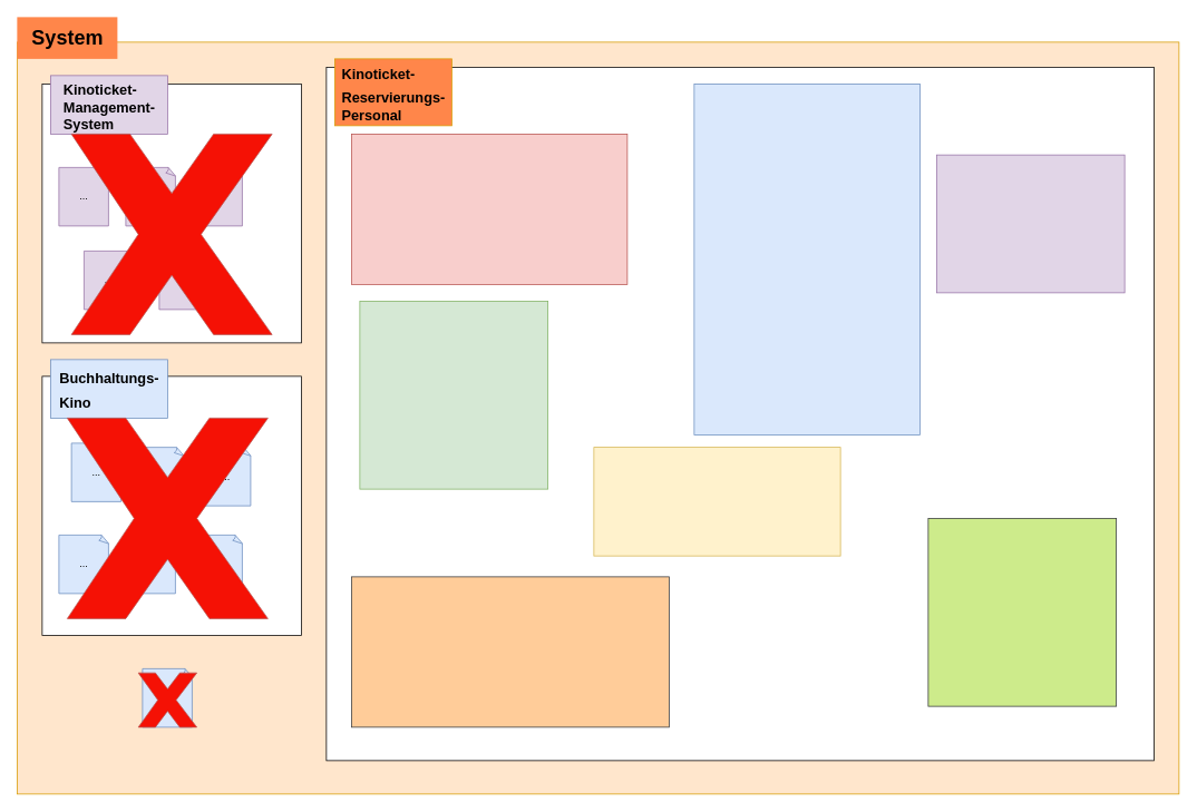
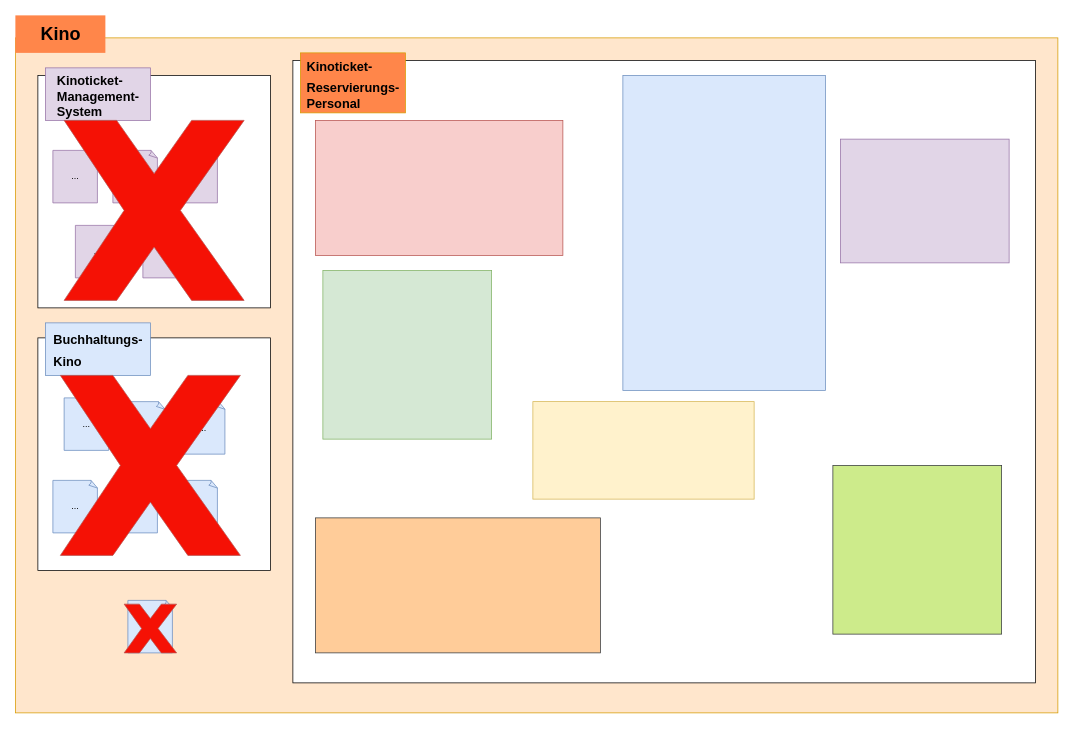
  <mxCell id="0" />
  <mxCell id="1" parent="0" />
  <mxCell id="2" value="" style="rounded=0;whiteSpace=wrap;html=1;fillColor=#ffe6cc;strokeColor=#d79b00;" vertex="1" parent="1"><mxGeometry x="20" y="50" width="1390" height="900" as="geometry" /></mxCell>
  <mxCell id="3" value="" style="whiteSpace=wrap;html=1;aspect=fixed;" vertex="1" parent="1"><mxGeometry x="50" y="100" width="310" height="310" as="geometry" /></mxCell>
  <mxCell id="4" value="" style="whiteSpace=wrap;html=1;aspect=fixed;" vertex="1" parent="1"><mxGeometry x="50" y="450" width="310" height="310" as="geometry" /></mxCell>
  <mxCell id="5" value="" style="rounded=0;whiteSpace=wrap;html=1;" vertex="1" parent="1"><mxGeometry x="390" y="80" width="990" height="830" as="geometry" /></mxCell>
- <mxCell id="6" value="System" style="text;strokeColor=none;fillColor=#FF864A;html=1;fontSize=24;fontStyle=1;verticalAlign=middle;align=center;" vertex="1" parent="1"><mxGeometry x="20" width="120" height="50" as="geometry" y="20" /></mxCell>
+ <mxCell id="6" value="Kino" style="text;strokeColor=none;fillColor=#FF864A;html=1;fontSize=24;fontStyle=1;verticalAlign=middle;align=center;" vertex="1" parent="1"><mxGeometry x="20" width="120" height="50" as="geometry" y="20" /></mxCell>
  <mxCell id="7" value="&lt;div style=&quot;text-align: left;&quot;&gt;&lt;span style=&quot;font-size: 17px; background-color: initial;&quot;&gt;Kinoticket-&lt;/span&gt;&lt;/div&gt;&lt;font style=&quot;font-size: 17px;&quot;&gt;&lt;div style=&quot;text-align: left;&quot;&gt;&lt;span style=&quot;background-color: initial;&quot;&gt;Management-&lt;/span&gt;&lt;/div&gt;&lt;div style=&quot;text-align: left;&quot;&gt;&lt;span style=&quot;background-color: initial;&quot;&gt;System&lt;/span&gt;&lt;/div&gt;&lt;/font&gt;" style="text;strokeColor=#9673a6;fillColor=#e1d5e7;html=1;fontSize=24;fontStyle=1;verticalAlign=middle;align=center;" vertex="1" parent="1"><mxGeometry x="60" y="90" width="140" height="70" as="geometry" /></mxCell>
  <mxCell id="8" value="..." style="whiteSpace=wrap;html=1;shape=mxgraph.basic.document;fillColor=#e1d5e7;strokeColor=#9673a6;" vertex="1" parent="1"><mxGeometry x="70" y="200" width="60" height="70" as="geometry" /></mxCell>
  <mxCell id="9" value="..." style="whiteSpace=wrap;html=1;shape=mxgraph.basic.document;fillColor=#e1d5e7;strokeColor=#9673a6;" vertex="1" parent="1"><mxGeometry x="150" y="200" width="60" height="70" as="geometry" /></mxCell>
  <mxCell id="10" value="..." style="whiteSpace=wrap;html=1;shape=mxgraph.basic.document;fillColor=#e1d5e7;strokeColor=#9673a6;" vertex="1" parent="1"><mxGeometry x="230" y="200" width="60" height="70" as="geometry" /></mxCell>
  <mxCell id="11" value="..." style="whiteSpace=wrap;html=1;shape=mxgraph.basic.document;fillColor=#e1d5e7;strokeColor=#9673a6;" vertex="1" parent="1"><mxGeometry x="100" y="300" width="60" height="70" as="geometry" /></mxCell>
  <mxCell id="12" value="..." style="whiteSpace=wrap;html=1;shape=mxgraph.basic.document;fillColor=#e1d5e7;strokeColor=#9673a6;" vertex="1" parent="1"><mxGeometry x="190" y="300" width="60" height="70" as="geometry" /></mxCell>
  <mxCell id="13" value="" style="verticalLabelPosition=bottom;verticalAlign=top;html=1;shape=mxgraph.basic.x;fillColor=#f51105;strokeColor=#b85450;" vertex="1" parent="1"><mxGeometry x="85" y="160" width="240" height="240" as="geometry" /></mxCell>
  <mxCell id="14" value="&lt;div style=&quot;text-align: left;&quot;&gt;&lt;span style=&quot;font-size: 17px;&quot;&gt;Buchhaltungs-&lt;/span&gt;&lt;/div&gt;&lt;div style=&quot;text-align: left;&quot;&gt;&lt;span style=&quot;font-size: 17px;&quot;&gt;Kino&lt;/span&gt;&lt;/div&gt;" style="text;strokeColor=#6c8ebf;fillColor=#dae8fc;html=1;fontSize=24;fontStyle=1;verticalAlign=middle;align=center;" vertex="1" parent="1"><mxGeometry x="60" y="430" width="140" height="70" as="geometry" /></mxCell>
  <mxCell id="15" value="..." style="whiteSpace=wrap;html=1;shape=mxgraph.basic.document;fillColor=#dae8fc;strokeColor=#6c8ebf;" vertex="1" parent="1"><mxGeometry x="85" y="530" width="60" height="70" as="geometry" /></mxCell>
  <mxCell id="16" value="..." style="whiteSpace=wrap;html=1;shape=mxgraph.basic.document;fillColor=#dae8fc;strokeColor=#6c8ebf;" vertex="1" parent="1"><mxGeometry x="230" y="640" width="60" height="70" as="geometry" /></mxCell>
  <mxCell id="17" value="..." style="whiteSpace=wrap;html=1;shape=mxgraph.basic.document;fillColor=#dae8fc;strokeColor=#6c8ebf;" vertex="1" parent="1"><mxGeometry x="150" y="640" width="60" height="70" as="geometry" /></mxCell>
  <mxCell id="18" value="..." style="whiteSpace=wrap;html=1;shape=mxgraph.basic.document;fillColor=#dae8fc;strokeColor=#6c8ebf;" vertex="1" parent="1"><mxGeometry x="70" y="640" width="60" height="70" as="geometry" /></mxCell>
  <mxCell id="19" value="..." style="whiteSpace=wrap;html=1;shape=mxgraph.basic.document;fillColor=#dae8fc;strokeColor=#6c8ebf;" vertex="1" parent="1"><mxGeometry x="160" y="535" width="60" height="70" as="geometry" /></mxCell>
  <mxCell id="20" value="..." style="whiteSpace=wrap;html=1;shape=mxgraph.basic.document;fillColor=#dae8fc;strokeColor=#6c8ebf;" vertex="1" parent="1"><mxGeometry x="240" y="535" width="60" height="70" as="geometry" /></mxCell>
  <mxCell id="21" value="" style="verticalLabelPosition=bottom;verticalAlign=top;html=1;shape=mxgraph.basic.x;fillColor=#f51105;strokeColor=#b85450;" vertex="1" parent="1"><mxGeometry x="80" y="500" width="240" height="240" as="geometry" /></mxCell>
  <mxCell id="22" value="&lt;div style=&quot;text-align: left;&quot;&gt;&lt;span style=&quot;background-color: initial; font-size: 17px;&quot;&gt;Kinoticket-&lt;/span&gt;&lt;/div&gt;&lt;div style=&quot;text-align: left;&quot;&gt;&lt;span style=&quot;background-color: initial; font-size: 17px;&quot;&gt;Reservierungs-&lt;/span&gt;&lt;/div&gt;&lt;font style=&quot;font-size: 17px;&quot;&gt;&lt;div style=&quot;text-align: left;&quot;&gt;&lt;span style=&quot;background-color: initial;&quot;&gt;Personal&lt;/span&gt;&lt;/div&gt;&lt;/font&gt;" style="text;strokeColor=#d79b00;fillColor=#ff864a;html=1;fontSize=24;fontStyle=1;verticalAlign=middle;align=center;" vertex="1" parent="1"><mxGeometry x="400" y="70" width="140" height="80" as="geometry" /></mxCell>
  <mxCell id="23" value="" style="whiteSpace=wrap;html=1;aspect=fixed;fillColor=#d5e8d4;strokeColor=#82b366;" vertex="1" parent="1"><mxGeometry x="430" y="360" width="225" height="225" as="geometry" /></mxCell>
  <mxCell id="24" value="" style="rounded=0;whiteSpace=wrap;html=1;fillColor=#f8cecc;strokeColor=#b85450;" vertex="1" parent="1"><mxGeometry x="420" y="160" width="330" height="180" as="geometry" /></mxCell>
  <mxCell id="25" value="" style="rounded=0;whiteSpace=wrap;html=1;fillColor=#ffcc99;strokeColor=#36393d;" vertex="1" parent="1"><mxGeometry x="420" y="690" width="380" height="180" as="geometry" /></mxCell>
  <mxCell id="26" value="" style="rounded=0;whiteSpace=wrap;html=1;fillColor=#fff2cc;strokeColor=#d6b656;" vertex="1" parent="1"><mxGeometry x="710" y="535" width="295" height="130" as="geometry" /></mxCell>
  <mxCell id="27" value="" style="rounded=0;whiteSpace=wrap;html=1;fillColor=#dae8fc;strokeColor=#6c8ebf;" vertex="1" parent="1"><mxGeometry x="830" y="100" width="270" height="420" as="geometry" /></mxCell>
  <mxCell id="28" value="" style="rounded=0;whiteSpace=wrap;html=1;fillColor=#e1d5e7;strokeColor=#9673a6;" vertex="1" parent="1"><mxGeometry x="1120" y="185" width="225" height="165" as="geometry" /></mxCell>
  <mxCell id="29" value="" style="whiteSpace=wrap;html=1;aspect=fixed;fillColor=#cdeb8b;strokeColor=#36393d;" vertex="1" parent="1"><mxGeometry x="1110" y="620" width="225" height="225" as="geometry" /></mxCell>
  <mxCell id="30" value="..." style="whiteSpace=wrap;html=1;shape=mxgraph.basic.document;fillColor=#dae8fc;strokeColor=#6c8ebf;" vertex="1" parent="1"><mxGeometry x="170" y="800" width="60" height="70" as="geometry" /></mxCell>
  <mxCell id="31" value="" style="verticalLabelPosition=bottom;verticalAlign=top;html=1;shape=mxgraph.basic.x;fillColor=#f51105;strokeColor=#b85450;" vertex="1" parent="1"><mxGeometry x="165" y="805" width="70" height="65" as="geometry" /></mxCell>
